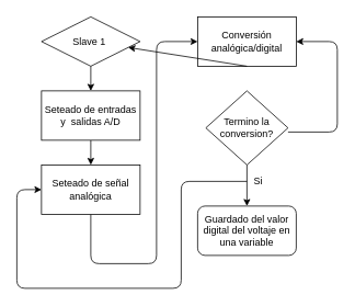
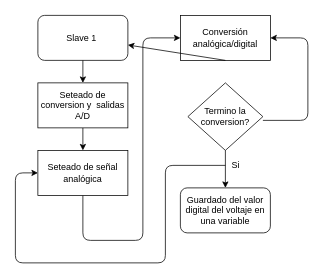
  <mxCell id="0" />
  <mxCell id="1" parent="0" />
- <mxCell id="2" value="Slave 1&amp;nbsp;" style="rhombus;whiteSpace=wrap;html=1;" vertex="1" parent="1"><mxGeometry x="50" y="20" width="120" height="60" as="geometry" /></mxCell>
+ <mxCell id="2" value="Slave 1&amp;nbsp;" style="rounded=1;whiteSpace=wrap;html=1;" vertex="1" parent="1"><mxGeometry x="50" y="20" width="120" height="60" as="geometry" /></mxCell>
  <mxCell id="3" value="" style="endArrow=classic;html=1;exitX=0.5;exitY=1;exitDx=0;exitDy=0;" edge="1" parent="1" source="2"><mxGeometry width="50" height="50" relative="1" as="geometry"><mxPoint x="280" y="240" as="sourcePoint" /><mxPoint x="110" y="110" as="targetPoint" /></mxGeometry></mxCell>
  <mxCell id="4" value="" style="endArrow=classic;html=1;exitX=0.5;exitY=1;exitDx=0;exitDy=0;" edge="1" parent="1"><mxGeometry width="50" height="50" relative="1" as="geometry"><mxPoint x="110" y="170" as="sourcePoint" /><mxPoint x="110" y="200" as="targetPoint" /></mxGeometry></mxCell>
  <mxCell id="5" value="" style="endArrow=classic;html=1;exitX=0.5;exitY=1;exitDx=0;exitDy=0;entryX=0;entryY=0.5;entryDx=0;entryDy=0;" edge="1" parent="1"><mxGeometry width="50" height="50" relative="1" as="geometry"><mxPoint x="110" y="260" as="sourcePoint" /><mxPoint x="240" y="50" as="targetPoint" /><Array as="points"><mxPoint x="110" y="320" /><mxPoint x="190" y="320" /><mxPoint x="190" y="50" /></Array></mxGeometry></mxCell>
  <mxCell id="6" value="Termino la conversion?" style="rhombus;whiteSpace=wrap;html=1;" vertex="1" parent="1"><mxGeometry x="250" y="110" width="100" height="90" as="geometry" /></mxCell>
  <mxCell id="7" value="" style="endArrow=classic;html=1;exitX=0.5;exitY=1;exitDx=0;exitDy=0;" edge="1" parent="1" source="6"><mxGeometry width="50" height="50" relative="1" as="geometry"><mxPoint x="260" y="220" as="sourcePoint" /><mxPoint x="300" y="250" as="targetPoint" /></mxGeometry></mxCell>
- <mxCell id="8" value="&lt;span&gt;Seteado de entradas y&amp;nbsp; salidas A/D&lt;/span&gt;" style="rounded=0;whiteSpace=wrap;html=1;" vertex="1" parent="1"><mxGeometry x="50" y="110" width="120" height="60" as="geometry" /></mxCell>
+ <mxCell id="8" value="&lt;span&gt;Seteado de conversion y&amp;nbsp; salidas A/D&lt;/span&gt;" style="rounded=0;whiteSpace=wrap;html=1;" vertex="1" parent="1"><mxGeometry x="50" y="110" width="120" height="60" as="geometry" /></mxCell>
  <mxCell id="9" value="&lt;span&gt;Seteado de señal analógica&lt;/span&gt;" style="rounded=0;whiteSpace=wrap;html=1;" vertex="1" parent="1"><mxGeometry x="50" y="200" width="120" height="60" as="geometry" /></mxCell>
  <mxCell id="10" value="&lt;span&gt;Conversión analógica/digital&lt;/span&gt;" style="rounded=0;whiteSpace=wrap;html=1;" vertex="1" parent="1"><mxGeometry x="240" y="20" width="120" height="60" as="geometry" /></mxCell>
  <mxCell id="11" value="" style="endArrow=classic;html=1;exitX=0.5;exitY=1;exitDx=0;exitDy=0;" edge="1" parent="1" source="10" target="2"><mxGeometry width="50" height="50" relative="1" as="geometry"><mxPoint x="250" y="270" as="sourcePoint" /><mxPoint x="300" y="220" as="targetPoint" /></mxGeometry></mxCell>
  <mxCell id="12" value="" style="endArrow=classic;html=1;entryX=1;entryY=0.5;entryDx=0;entryDy=0;" edge="1" parent="1" target="10"><mxGeometry width="50" height="50" relative="1" as="geometry"><mxPoint x="350" y="160" as="sourcePoint" /><mxPoint x="400" y="110" as="targetPoint" /><Array as="points"><mxPoint x="410" y="160" /><mxPoint x="410" y="50" /></Array></mxGeometry></mxCell>
  <mxCell id="13" value="Guardado del valor digital del voltaje en una variable" style="rounded=1;whiteSpace=wrap;html=1;" vertex="1" parent="1"><mxGeometry x="240" y="250" width="120" height="60" as="geometry" /></mxCell>
  <mxCell id="14" value="" style="endArrow=classic;html=1;entryX=0;entryY=0.5;entryDx=0;entryDy=0;" edge="1" parent="1" target="9"><mxGeometry width="50" height="50" relative="1" as="geometry"><mxPoint x="300" y="220" as="sourcePoint" /><mxPoint x="330" y="160" as="targetPoint" /><Array as="points"><mxPoint x="220" y="220" /><mxPoint x="220" y="350" /><mxPoint x="20" y="350" /><mxPoint x="20" y="230" /></Array></mxGeometry></mxCell>
  <mxCell id="15" value="Si" style="text;html=1;strokeColor=none;fillColor=none;align=center;verticalAlign=middle;whiteSpace=wrap;rounded=0;" vertex="1" parent="1"><mxGeometry x="294" y="210" width="40" height="20" as="geometry" /></mxCell>
